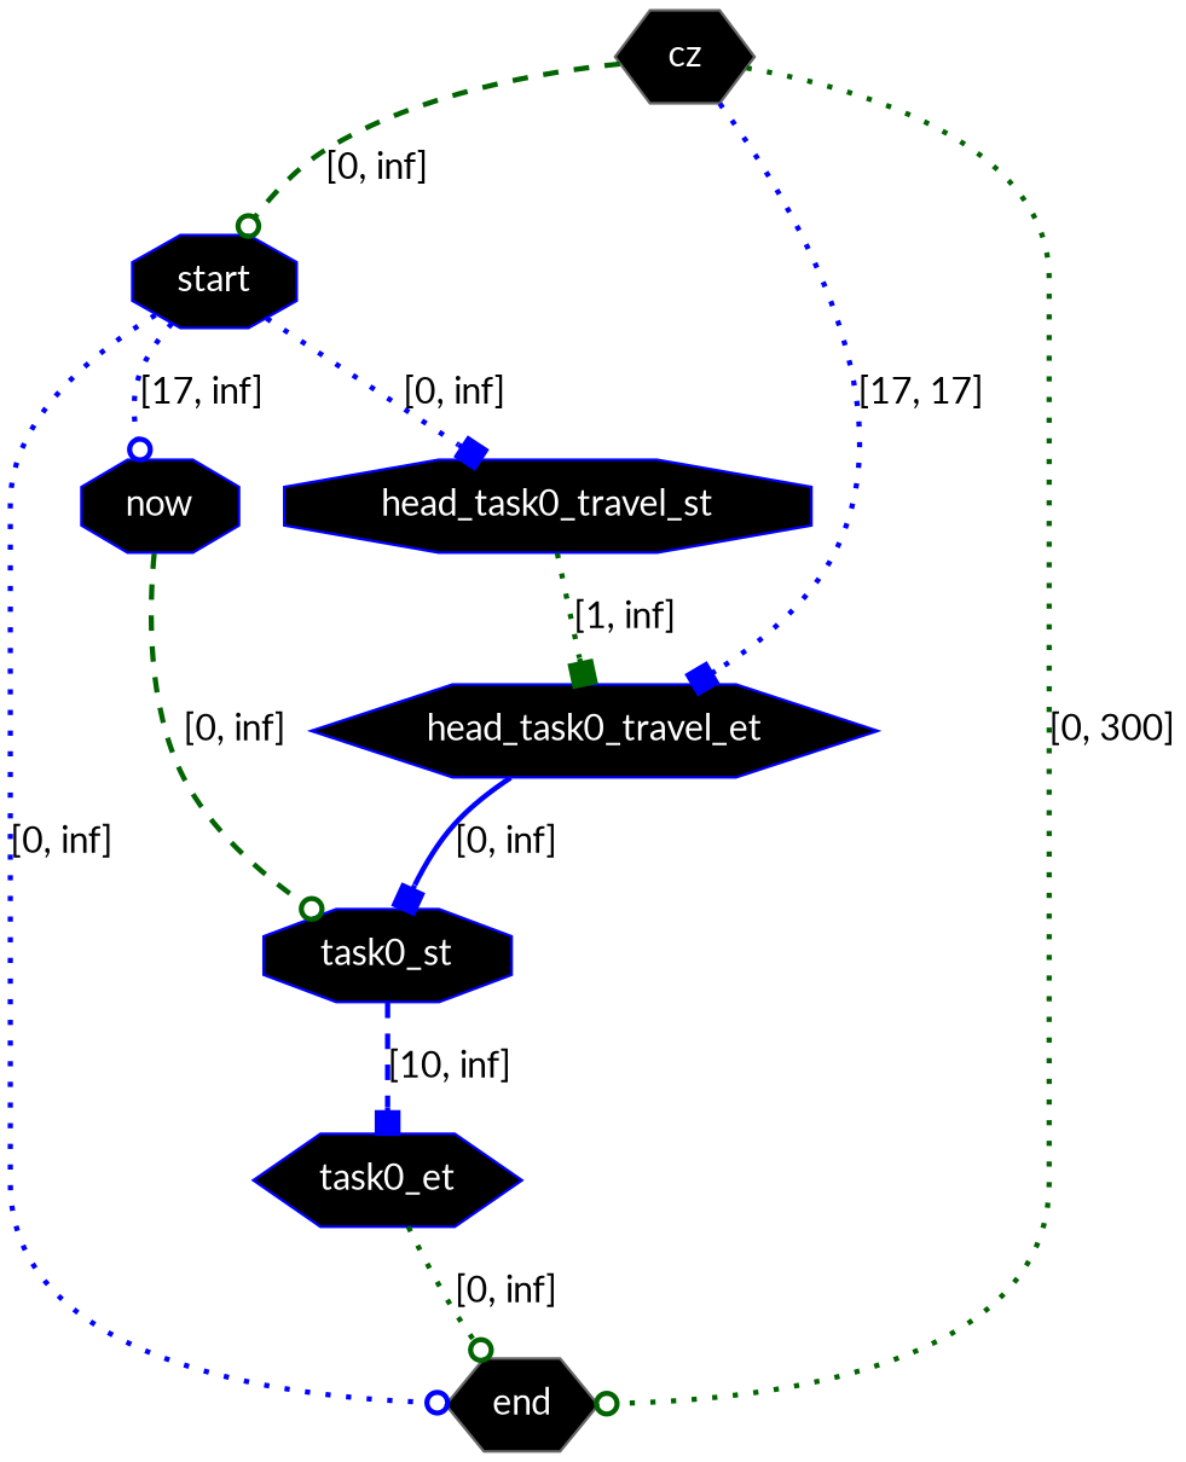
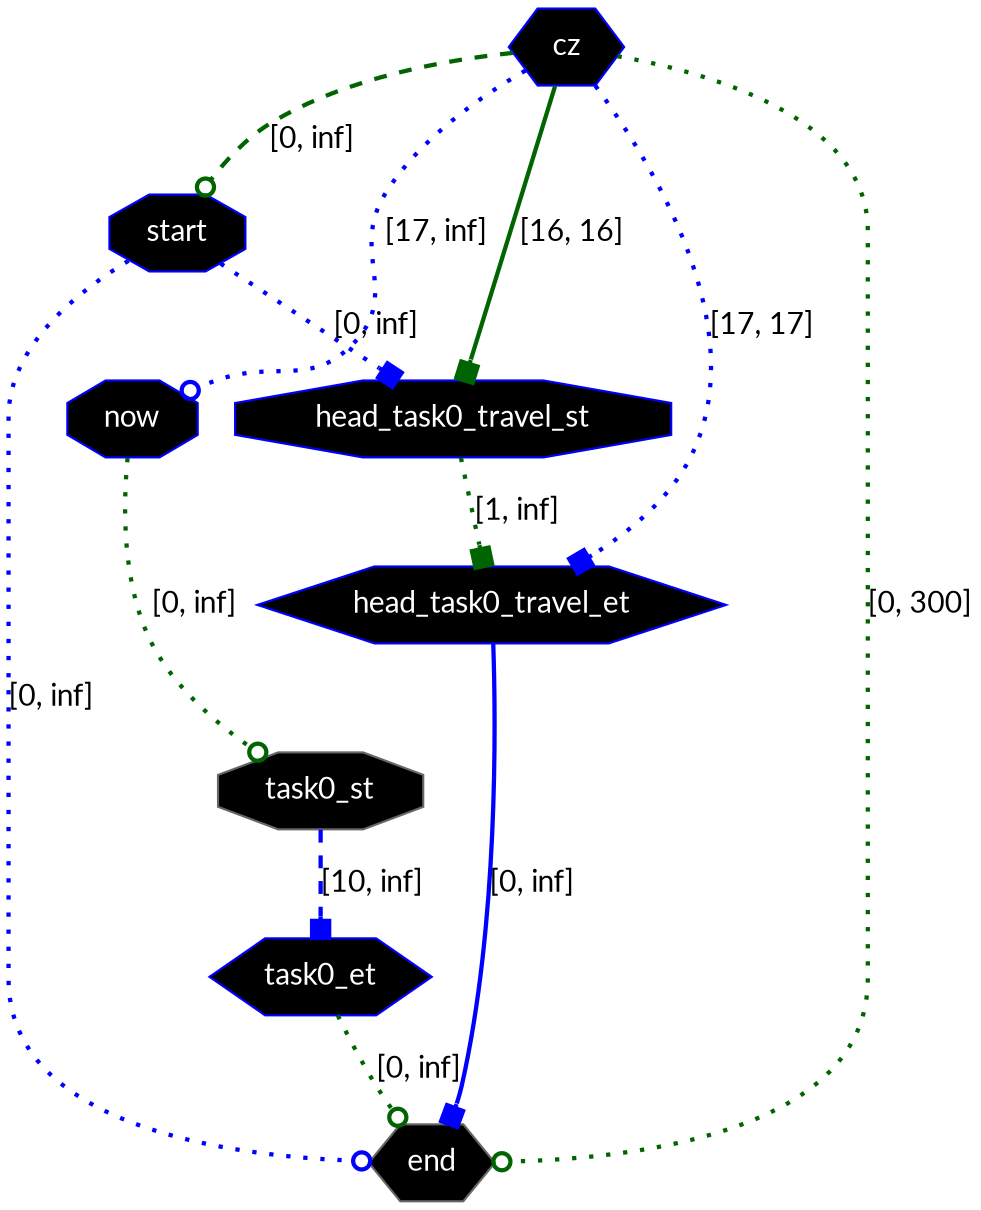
  digraph {
    fontname=Lato
    node [color=blue fillcolor=black fontcolor=white fontname=Lato shape=hexagon style=filled]
    edge [arrowhead=odot color=darkgreen fontname=Lato penwidth=2 style=dotted]
-   n1 [color=gray40 label=cz]
+   n1 [label=cz]
    n2 [label=start shape=octagon]
    n3 [label=now shape=octagon]
    n4 [color=gray40 label=end]
    n5 [label=head_task0_travel_st shape=octagon]
    n6 [label=head_task0_travel_et]
-   n7 [label=task0_st shape=octagon]
+   n7 [color=gray40 label=task0_st shape=octagon]
    n8 [label=task0_et]
    n1 -> n2 [label="[0, inf]" style=dashed]
-   n2 -> n3 [color=blue label="[17, inf]"]
+   n1 -> n3 [color=blue label="[17, inf]"]
    n1 -> n4 [label="[0, 300]"]
+   n1 -> n5 [arrowhead=box label="[16, 16]" style=bold]
    n1 -> n6 [arrowhead=box color=blue label="[17, 17]"]
    n2 -> n4 [color=blue label="[0, inf]"]
    n2 -> n5 [arrowhead=box color=blue label="[0, inf]"]
-   n3 -> n7 [label="[0, inf]" style=dashed]
+   n3 -> n7 [label="[0, inf]"]
    n5 -> n6 [arrowhead=box label="[1, inf]"]
-   n6 -> n7 [arrowhead=box color=blue label="[0, inf]" style=bold]
+   n6 -> n4 [arrowhead=box color=blue label="[0, inf]" style=bold]
    n7 -> n8 [arrowhead=box color=blue label="[10, inf]" style=dashed]
    n8 -> n4 [label="[0, inf]"]
  }
